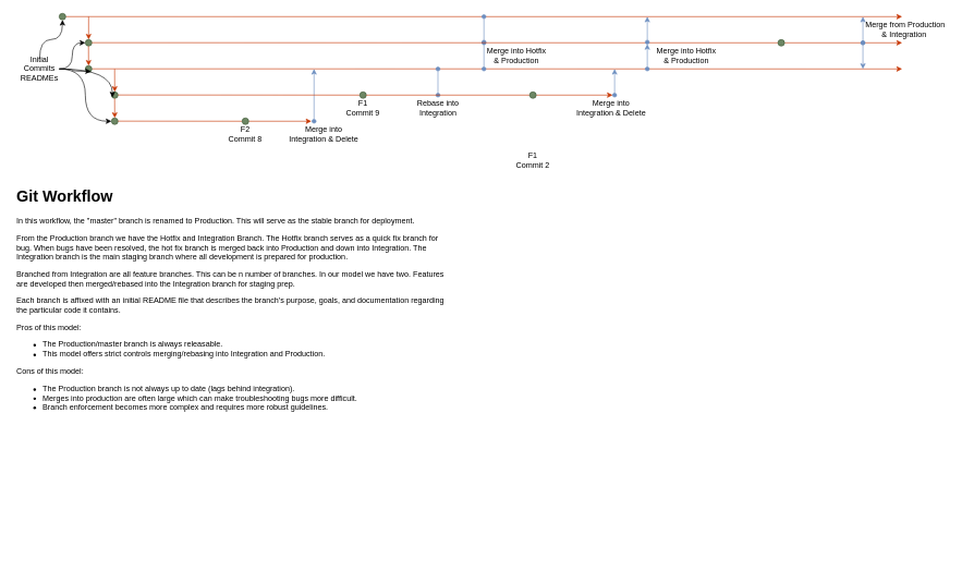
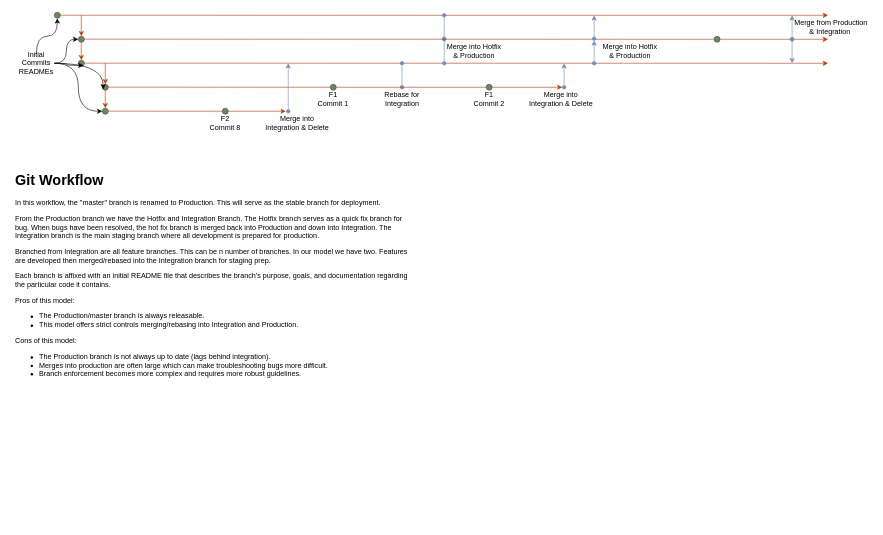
  <mxCell id="0" />
  <mxCell id="1" parent="0" />
  <mxCell id="2" value="" style="endArrow=classic;html=1;rounded=0;fillColor=#fa6800;strokeColor=#C73500;" edge="1" parent="1"><mxGeometry width="50" height="50" relative="1" as="geometry"><mxPoint x="100" y="24.95" as="sourcePoint" /><mxPoint x="1380" y="25" as="targetPoint" /></mxGeometry></mxCell>
  <mxCell id="3" value="" style="endArrow=classic;html=1;rounded=0;fillColor=#fa6800;strokeColor=#C73500;" edge="1" parent="1" source="44"><mxGeometry width="50" height="50" relative="1" as="geometry"><mxPoint x="140" y="64.83" as="sourcePoint" /><mxPoint x="1380" y="65" as="targetPoint" /></mxGeometry></mxCell>
  <mxCell id="4" value="" style="endArrow=classic;html=1;rounded=0;fillColor=#fa6800;strokeColor=#C73500;" edge="1" parent="1"><mxGeometry width="50" height="50" relative="1" as="geometry"><mxPoint x="140" y="104.83" as="sourcePoint" /><mxPoint x="1380" y="105" as="targetPoint" /></mxGeometry></mxCell>
  <mxCell id="5" value="" style="endArrow=classic;html=1;rounded=0;fillColor=#fa6800;strokeColor=#C73500;" edge="1" parent="1" source="36"><mxGeometry width="50" height="50" relative="1" as="geometry"><mxPoint x="180" y="144.83" as="sourcePoint" /><mxPoint x="937" y="145" as="targetPoint" /></mxGeometry></mxCell>
  <mxCell id="6" value="" style="endArrow=classic;html=1;rounded=0;fillColor=#fa6800;strokeColor=#C73500;" edge="1" parent="1" source="17"><mxGeometry width="50" height="50" relative="1" as="geometry"><mxPoint x="180" y="184.83" as="sourcePoint" /><mxPoint x="476" y="185" as="targetPoint" /></mxGeometry></mxCell>
  <mxCell id="7" value="" style="ellipse;whiteSpace=wrap;html=1;aspect=fixed;fillColor=#6d8764;fontColor=#ffffff;strokeColor=#3A5431;" vertex="1" parent="1"><mxGeometry x="90" y="20" width="10" height="10" as="geometry" /></mxCell>
  <mxCell id="8" value="" style="ellipse;whiteSpace=wrap;html=1;aspect=fixed;fillColor=#6d8764;fontColor=#ffffff;strokeColor=#3A5431;" vertex="1" parent="1"><mxGeometry x="130" y="60" width="10" height="10" as="geometry" /></mxCell>
  <mxCell id="9" value="" style="ellipse;whiteSpace=wrap;html=1;aspect=fixed;fillColor=#6d8764;fontColor=#ffffff;strokeColor=#3A5431;" vertex="1" parent="1"><mxGeometry x="130" y="100" width="10" height="10" as="geometry" /></mxCell>
  <mxCell id="10" value="" style="ellipse;whiteSpace=wrap;html=1;aspect=fixed;fillColor=#6d8764;fontColor=#ffffff;strokeColor=#3A5431;" vertex="1" parent="1"><mxGeometry x="170" y="140" width="10" height="10" as="geometry" /></mxCell>
  <mxCell id="11" value="" style="ellipse;whiteSpace=wrap;html=1;aspect=fixed;fillColor=#6d8764;fontColor=#ffffff;strokeColor=#3A5431;" vertex="1" parent="1"><mxGeometry x="170" y="180" width="10" height="10" as="geometry" /></mxCell>
  <mxCell id="12" value="" style="endArrow=classic;html=1;rounded=0;entryX=0.5;entryY=0;entryDx=0;entryDy=0;targetPerimeterSpacing=0;fillColor=#fa6800;strokeColor=#C73500;" edge="1" parent="1" target="8"><mxGeometry width="50" height="50" relative="1" as="geometry"><mxPoint x="135" y="25" as="sourcePoint" /><mxPoint x="130" y="50" as="targetPoint" /></mxGeometry></mxCell>
  <mxCell id="13" value="" style="endArrow=classic;html=1;rounded=0;entryX=0.5;entryY=0;entryDx=0;entryDy=0;targetPerimeterSpacing=0;fillColor=#fa6800;strokeColor=#C73500;" edge="1" parent="1"><mxGeometry width="50" height="50" relative="1" as="geometry"><mxPoint x="134.83" y="70" as="sourcePoint" /><mxPoint x="135" y="100" as="targetPoint" /></mxGeometry></mxCell>
  <mxCell id="14" value="" style="endArrow=classic;html=1;rounded=0;entryX=0.5;entryY=0;entryDx=0;entryDy=0;targetPerimeterSpacing=0;fillColor=#fa6800;strokeColor=#C73500;" edge="1" parent="1"><mxGeometry width="50" height="50" relative="1" as="geometry"><mxPoint x="174.83" y="105" as="sourcePoint" /><mxPoint x="175" y="140" as="targetPoint" /></mxGeometry></mxCell>
  <mxCell id="15" value="" style="endArrow=classic;html=1;rounded=0;entryX=0.5;entryY=0;entryDx=0;entryDy=0;targetPerimeterSpacing=0;fillColor=#fa6800;strokeColor=#C73500;" edge="1" parent="1"><mxGeometry width="50" height="50" relative="1" as="geometry"><mxPoint x="174.83" y="150" as="sourcePoint" /><mxPoint x="175" y="180" as="targetPoint" /></mxGeometry></mxCell>
  <mxCell id="16" value="" style="endArrow=none;html=1;rounded=0;fillColor=#fa6800;strokeColor=#C73500;endFill=0;" edge="1" parent="1" target="17"><mxGeometry width="50" height="50" relative="1" as="geometry"><mxPoint x="180" y="184.83" as="sourcePoint" /><mxPoint x="1020" y="184.83" as="targetPoint" /></mxGeometry></mxCell>
  <mxCell id="17" value="" style="ellipse;whiteSpace=wrap;html=1;aspect=fixed;fillColor=#6d8764;fontColor=#ffffff;strokeColor=#3A5431;" vertex="1" parent="1"><mxGeometry x="370" y="180" width="10" height="10" as="geometry" /></mxCell>
  <mxCell id="18" value="" style="endArrow=classic;startArrow=oval;html=1;rounded=0;sourcePerimeterSpacing=1;endFill=1;startFill=1;fillColor=#dae8fc;strokeColor=#6c8ebf;gradientColor=#7ea6e0;" edge="1" parent="1"><mxGeometry width="50" height="50" relative="1" as="geometry"><mxPoint x="480" y="185" as="sourcePoint" /><mxPoint x="480" y="105" as="targetPoint" /></mxGeometry></mxCell>
  <mxCell id="19" value="Merge into Integration &amp;amp; Delete" style="text;html=1;strokeColor=none;fillColor=none;align=center;verticalAlign=middle;whiteSpace=wrap;rounded=0;" vertex="1" parent="1"><mxGeometry x="880" y="150" width="110" height="30" as="geometry" /></mxCell>
  <mxCell id="20" value="F2 Commit 8" style="text;html=1;strokeColor=none;fillColor=none;align=center;verticalAlign=middle;whiteSpace=wrap;rounded=0;" vertex="1" parent="1"><mxGeometry x="345" y="190" width="60" height="30" as="geometry" /></mxCell>
  <mxCell id="21" style="edgeStyle=orthogonalEdgeStyle;rounded=0;orthogonalLoop=1;jettySize=auto;html=1;entryX=0;entryY=0.5;entryDx=0;entryDy=0;curved=1;" edge="1" parent="1" source="26" target="8"><mxGeometry relative="1" as="geometry" /></mxCell>
  <mxCell id="22" style="edgeStyle=orthogonalEdgeStyle;rounded=0;orthogonalLoop=1;jettySize=auto;html=1;entryX=1;entryY=1;entryDx=0;entryDy=0;curved=1;" edge="1" parent="1" source="26" target="9"><mxGeometry relative="1" as="geometry" /></mxCell>
  <mxCell id="23" style="edgeStyle=orthogonalEdgeStyle;rounded=0;orthogonalLoop=1;jettySize=auto;html=1;entryX=0;entryY=1;entryDx=0;entryDy=0;curved=1;" edge="1" parent="1" source="26" target="10"><mxGeometry relative="1" as="geometry" /></mxCell>
  <mxCell id="24" style="edgeStyle=orthogonalEdgeStyle;rounded=0;orthogonalLoop=1;jettySize=auto;html=1;entryX=0;entryY=0.5;entryDx=0;entryDy=0;curved=1;" edge="1" parent="1" source="26" target="11"><mxGeometry relative="1" as="geometry" /></mxCell>
  <mxCell id="25" style="edgeStyle=orthogonalEdgeStyle;rounded=0;orthogonalLoop=1;jettySize=auto;html=1;entryX=0.5;entryY=1;entryDx=0;entryDy=0;curved=1;" edge="1" parent="1" source="26" target="7"><mxGeometry relative="1" as="geometry" /></mxCell>
  <mxCell id="26" value="Initial Commits&lt;br&gt;READMEs" style="text;html=1;strokeColor=none;fillColor=none;align=center;verticalAlign=middle;whiteSpace=wrap;rounded=0;" vertex="1" parent="1"><mxGeometry x="30" y="90" width="60" height="30" as="geometry" /></mxCell>
  <mxCell id="27" value="" style="endArrow=none;html=1;rounded=0;fillColor=#fa6800;strokeColor=#C73500;endFill=0;" edge="1" parent="1" target="28"><mxGeometry width="50" height="50" relative="1" as="geometry"><mxPoint x="180" y="144.83" as="sourcePoint" /><mxPoint x="1020" y="144.83" as="targetPoint" /></mxGeometry></mxCell>
  <mxCell id="28" value="" style="ellipse;whiteSpace=wrap;html=1;aspect=fixed;fillColor=#6d8764;fontColor=#ffffff;strokeColor=#3A5431;" vertex="1" parent="1"><mxGeometry x="550" y="140" width="10" height="10" as="geometry" /></mxCell>
  <mxCell id="29" value="" style="endArrow=oval;startArrow=oval;html=1;rounded=0;sourcePerimeterSpacing=1;endFill=1;startFill=1;fillColor=#dae8fc;strokeColor=#6c8ebf;gradientColor=#7ea6e0;" edge="1" parent="1"><mxGeometry width="50" height="50" relative="1" as="geometry"><mxPoint x="669.66" y="145" as="sourcePoint" /><mxPoint x="669.66" y="105" as="targetPoint" /></mxGeometry></mxCell>
- <mxCell id="30" value="Rebase into Integration" style="text;html=1;strokeColor=none;fillColor=none;align=center;verticalAlign=middle;whiteSpace=wrap;rounded=0;" vertex="1" parent="1"><mxGeometry x="630" y="145" width="80" height="40" as="geometry" /></mxCell>
- <mxCell id="31" value="F1 Commit 9" style="text;html=1;strokeColor=none;fillColor=none;align=center;verticalAlign=middle;whiteSpace=wrap;rounded=0;" vertex="1" parent="1"><mxGeometry x="525" y="150" width="60" height="30" as="geometry" /></mxCell>
+ <mxCell id="30" value="Rebase for Integration" style="text;html=1;strokeColor=none;fillColor=none;align=center;verticalAlign=middle;whiteSpace=wrap;rounded=0;" vertex="1" parent="1"><mxGeometry x="630" y="145" width="80" height="40" as="geometry" /></mxCell>
+ <mxCell id="31" value="F1 Commit 1" style="text;html=1;strokeColor=none;fillColor=none;align=center;verticalAlign=middle;whiteSpace=wrap;rounded=0;" vertex="1" parent="1"><mxGeometry x="525" y="150" width="60" height="30" as="geometry" /></mxCell>
  <mxCell id="32" value="" style="endArrow=oval;startArrow=oval;html=1;rounded=0;sourcePerimeterSpacing=1;endFill=1;startFill=1;fillColor=#dae8fc;strokeColor=#6c8ebf;gradientColor=#7ea6e0;" edge="1" parent="1"><mxGeometry width="50" height="50" relative="1" as="geometry"><mxPoint x="740" y="105" as="sourcePoint" /><mxPoint x="740" y="65" as="targetPoint" /></mxGeometry></mxCell>
  <mxCell id="33" value="" style="endArrow=oval;startArrow=oval;html=1;rounded=0;sourcePerimeterSpacing=1;endFill=1;startFill=1;fillColor=#dae8fc;strokeColor=#6c8ebf;gradientColor=#7ea6e0;" edge="1" parent="1"><mxGeometry width="50" height="50" relative="1" as="geometry"><mxPoint x="740" y="64" as="sourcePoint" /><mxPoint x="740" y="25" as="targetPoint" /></mxGeometry></mxCell>
  <mxCell id="34" value="Merge into Hotfix &amp;amp; Production" style="text;html=1;strokeColor=none;fillColor=none;align=center;verticalAlign=middle;whiteSpace=wrap;rounded=0;" vertex="1" parent="1"><mxGeometry x="740" y="70" width="100" height="30" as="geometry" /></mxCell>
  <mxCell id="35" value="" style="endArrow=none;html=1;rounded=0;fillColor=#fa6800;strokeColor=#C73500;endFill=0;" edge="1" parent="1" source="28" target="36"><mxGeometry width="50" height="50" relative="1" as="geometry"><mxPoint x="560" y="145" as="sourcePoint" /><mxPoint x="1020" y="144.83" as="targetPoint" /></mxGeometry></mxCell>
  <mxCell id="36" value="" style="ellipse;whiteSpace=wrap;html=1;aspect=fixed;fillColor=#6d8764;fontColor=#ffffff;strokeColor=#3A5431;" vertex="1" parent="1"><mxGeometry x="810" y="140" width="10" height="10" as="geometry" /></mxCell>
- <mxCell id="37" value="F1 Commit 2" style="text;html=1;strokeColor=none;fillColor=none;align=center;verticalAlign=middle;whiteSpace=wrap;rounded=0;" vertex="1" parent="1"><mxGeometry x="785" y="230" width="60" height="30" as="geometry" /></mxCell>
+ <mxCell id="37" value="F1 Commit 2" style="text;html=1;strokeColor=none;fillColor=none;align=center;verticalAlign=middle;whiteSpace=wrap;rounded=0;" vertex="1" parent="1"><mxGeometry x="785" y="150" width="60" height="30" as="geometry" /></mxCell>
  <mxCell id="38" value="" style="endArrow=classic;startArrow=oval;html=1;rounded=0;sourcePerimeterSpacing=1;endFill=1;startFill=1;fillColor=#dae8fc;strokeColor=#6c8ebf;gradientColor=#7ea6e0;" edge="1" parent="1"><mxGeometry width="50" height="50" relative="1" as="geometry"><mxPoint x="940" y="145" as="sourcePoint" /><mxPoint x="940" y="105" as="targetPoint" /></mxGeometry></mxCell>
  <mxCell id="39" value="Merge into Integration &amp;amp; Delete" style="text;html=1;strokeColor=none;fillColor=none;align=center;verticalAlign=middle;whiteSpace=wrap;rounded=0;" vertex="1" parent="1"><mxGeometry x="440" y="190" width="110" height="30" as="geometry" /></mxCell>
  <mxCell id="40" value="" style="endArrow=classic;startArrow=oval;html=1;rounded=0;sourcePerimeterSpacing=1;endFill=1;startFill=1;fillColor=#dae8fc;strokeColor=#6c8ebf;gradientColor=#7ea6e0;" edge="1" parent="1"><mxGeometry width="50" height="50" relative="1" as="geometry"><mxPoint x="990" y="105" as="sourcePoint" /><mxPoint x="990" y="67" as="targetPoint" /></mxGeometry></mxCell>
  <mxCell id="41" value="Merge into Hotfix &amp;amp; Production" style="text;html=1;strokeColor=none;fillColor=none;align=center;verticalAlign=middle;whiteSpace=wrap;rounded=0;" vertex="1" parent="1"><mxGeometry x="1000" y="70" width="100" height="30" as="geometry" /></mxCell>
  <mxCell id="42" value="" style="endArrow=none;html=1;rounded=0;fillColor=#fa6800;strokeColor=#C73500;endFill=0;" edge="1" parent="1" target="44"><mxGeometry width="50" height="50" relative="1" as="geometry"><mxPoint x="140" y="64.83" as="sourcePoint" /><mxPoint x="1180" y="65" as="targetPoint" /></mxGeometry></mxCell>
  <mxCell id="43" value="" style="endArrow=classic;startArrow=oval;html=1;rounded=0;sourcePerimeterSpacing=1;endFill=1;startFill=1;fillColor=#dae8fc;strokeColor=#6c8ebf;gradientColor=#7ea6e0;" edge="1" parent="1"><mxGeometry width="50" height="50" relative="1" as="geometry"><mxPoint x="990" y="64" as="sourcePoint" /><mxPoint x="990" y="25" as="targetPoint" /></mxGeometry></mxCell>
  <mxCell id="44" value="" style="ellipse;whiteSpace=wrap;html=1;aspect=fixed;fillColor=#6d8764;fontColor=#ffffff;strokeColor=#3A5431;" vertex="1" parent="1"><mxGeometry x="1190" y="60" width="10" height="10" as="geometry" /></mxCell>
  <mxCell id="45" value="" style="endArrow=classic;startArrow=oval;html=1;rounded=0;sourcePerimeterSpacing=1;endFill=1;startFill=1;fillColor=#dae8fc;strokeColor=#6c8ebf;gradientColor=#7ea6e0;" edge="1" parent="1"><mxGeometry width="50" height="50" relative="1" as="geometry"><mxPoint x="1320" y="65" as="sourcePoint" /><mxPoint x="1320" y="25" as="targetPoint" /></mxGeometry></mxCell>
  <mxCell id="46" value="Merge from Production &amp;amp; Integration&amp;nbsp;" style="text;html=1;strokeColor=none;fillColor=none;align=center;verticalAlign=middle;whiteSpace=wrap;rounded=0;" vertex="1" parent="1"><mxGeometry x="1320" y="30" width="130" height="30" as="geometry" /></mxCell>
  <mxCell id="47" value="&lt;h1&gt;Git Workflow&lt;/h1&gt;&lt;p&gt;In this workflow, the &quot;master&quot; branch is renamed to Production. This will serve as the stable branch for deployment.&amp;nbsp;&lt;/p&gt;&lt;p&gt;From the Production branch we have the Hotfix and Integration Branch. The Hotfix branch serves as a quick fix branch for bug. When bugs have been resolved, the hot fix branch is merged back into Production and down into Integration. The Integration branch is the main staging branch where all development is prepared for production.&lt;/p&gt;&lt;p&gt;Branched from Integration are all feature branches. This can be n number of branches. In our model we have two. Features are developed then merged/rebased into the Integration branch for staging prep.&amp;nbsp;&lt;/p&gt;&lt;p&gt;Each branch is affixed with an initial README file that describes the branch's purpose, goals, and documentation regarding the particular code it contains.&lt;/p&gt;&lt;p&gt;Pros of this model:&lt;/p&gt;&lt;p&gt;&lt;/p&gt;&lt;ul&gt;&lt;li&gt;The Production/master branch is always releasable.&lt;/li&gt;&lt;li&gt;This model offers strict controls merging/rebasing into Integration and Production.&amp;nbsp;&lt;/li&gt;&lt;/ul&gt;&lt;div&gt;Cons of this model:&lt;/div&gt;&lt;div&gt;&lt;ul&gt;&lt;li&gt;The Production branch is not always up to date (lags behind integration).&lt;/li&gt;&lt;li&gt;Merges into production are often large which can make troubleshooting bugs more difficult.&lt;/li&gt;&lt;li&gt;Branch enforcement becomes more complex and requires more robust guidelines.&lt;/li&gt;&lt;/ul&gt;&lt;/div&gt;&lt;p&gt;&lt;/p&gt;" style="text;html=1;strokeColor=none;fillColor=none;spacing=5;spacingTop=-20;whiteSpace=wrap;overflow=hidden;rounded=0;" vertex="1" parent="1"><mxGeometry y="280" width="670" height="590" as="geometry" x="20" /></mxCell>
  <mxCell id="48" value="" style="endArrow=oval;startArrow=classic;html=1;rounded=0;sourcePerimeterSpacing=1;endFill=1;startFill=1;fillColor=#dae8fc;strokeColor=#6c8ebf;gradientColor=#7ea6e0;" edge="1" parent="1"><mxGeometry width="50" height="50" relative="1" as="geometry"><mxPoint x="1320" y="105" as="sourcePoint" /><mxPoint x="1320" y="65" as="targetPoint" /></mxGeometry></mxCell>
